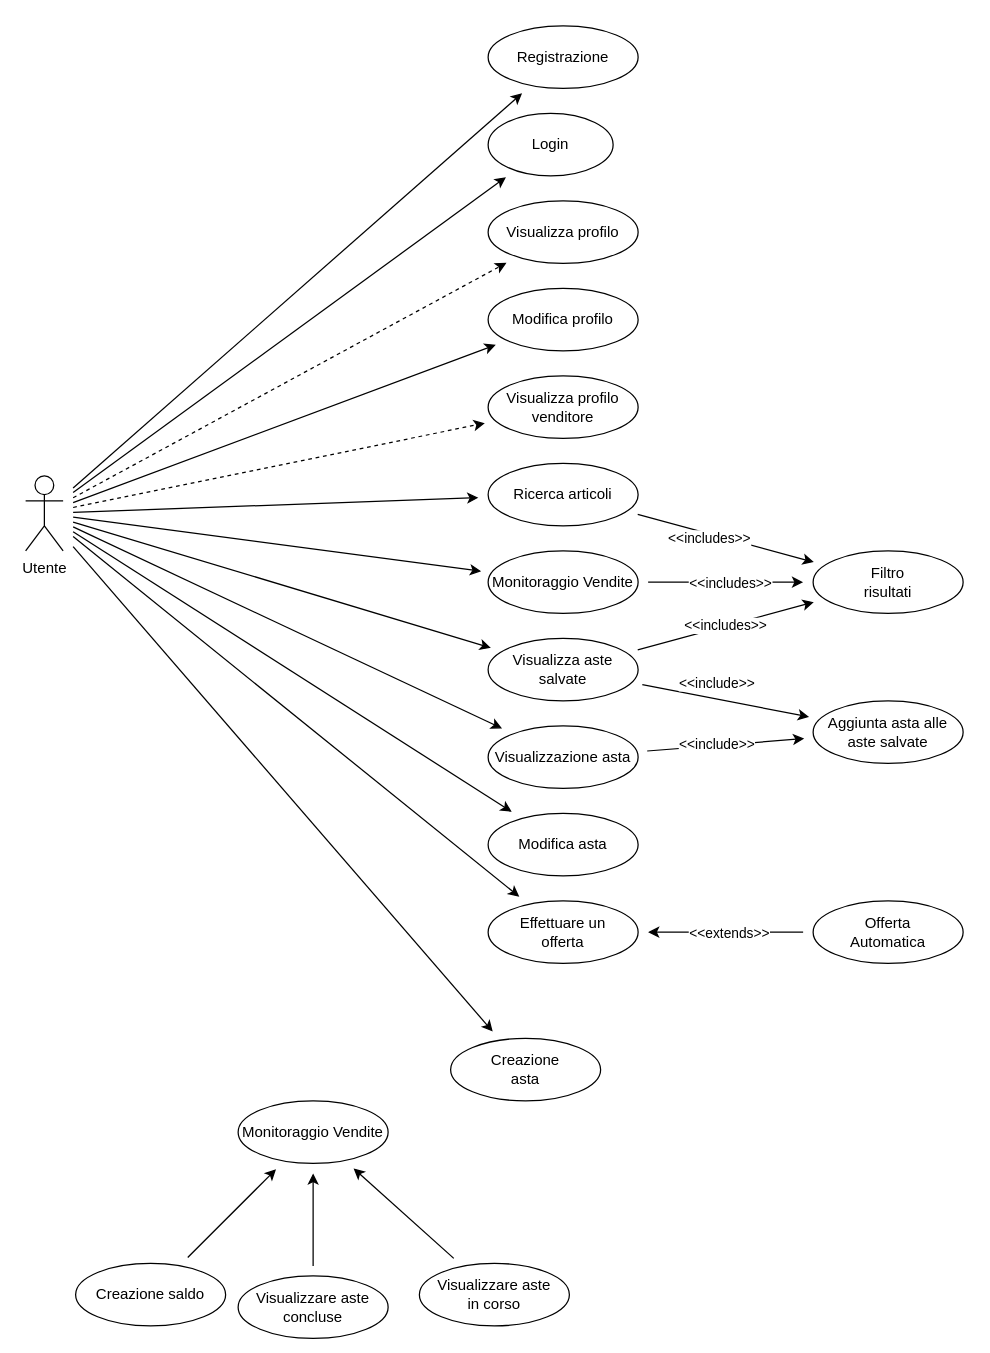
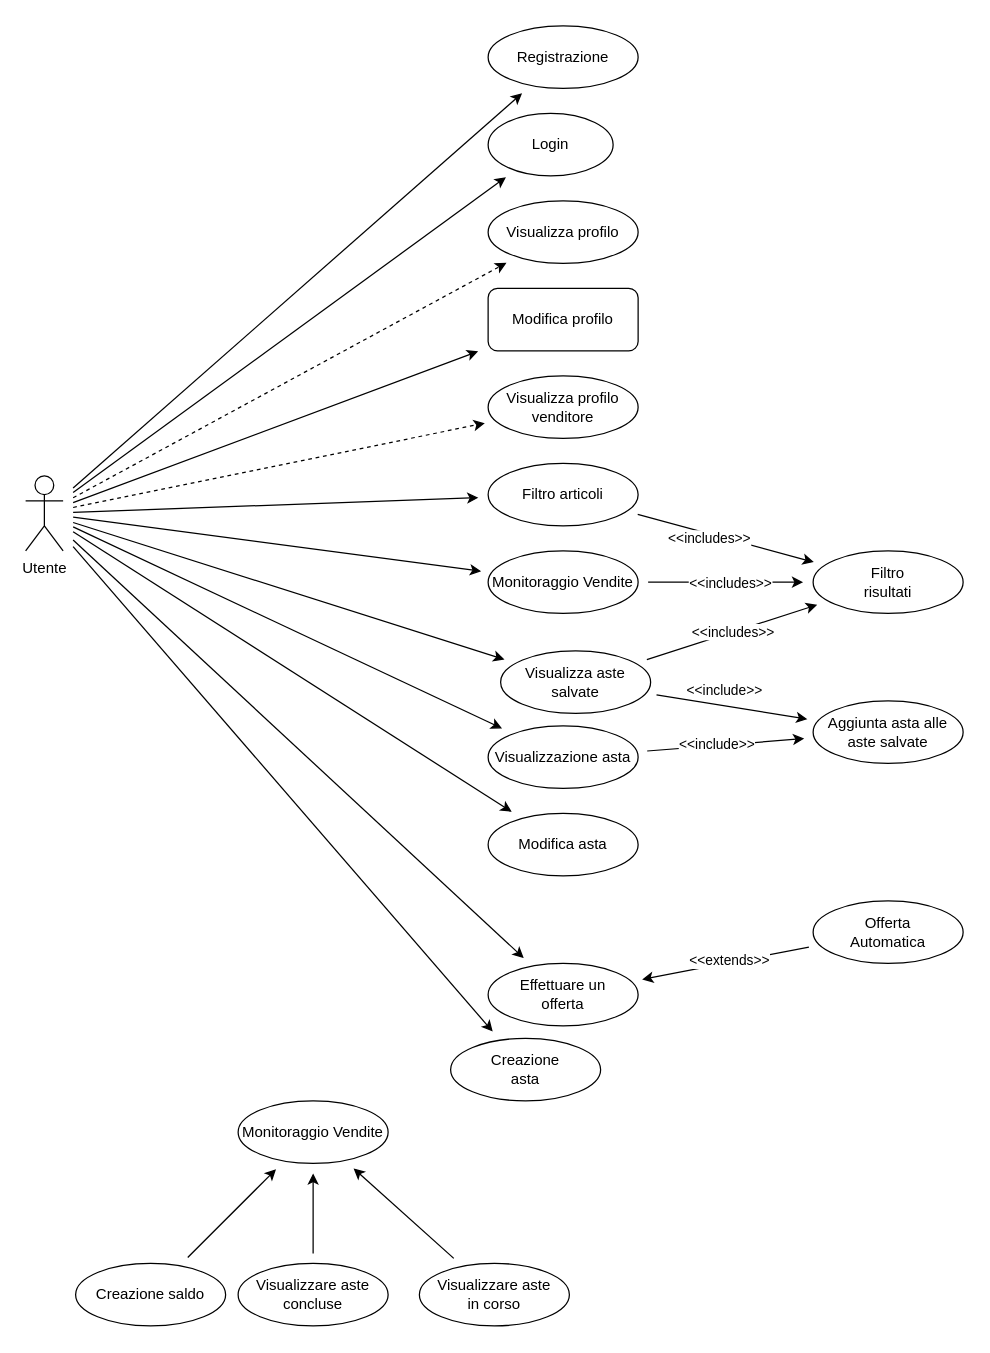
  <mxCell id="0" />
  <mxCell id="1" parent="0" />
  <mxCell id="2" style="rounded=0;orthogonalLoop=1;jettySize=auto;html=1;targetPerimeterSpacing=8;sourcePerimeterSpacing=8;" edge="1" parent="1" source="14" target="15"><mxGeometry relative="1" as="geometry" /></mxCell>
  <mxCell id="3" style="edgeStyle=none;shape=connector;rounded=0;orthogonalLoop=1;jettySize=auto;html=1;labelBackgroundColor=default;strokeColor=default;align=center;verticalAlign=middle;fontFamily=Helvetica;fontSize=11;fontColor=default;endArrow=classic;sourcePerimeterSpacing=8;targetPerimeterSpacing=8;" edge="1" parent="1" source="14" target="16"><mxGeometry relative="1" as="geometry" /></mxCell>
  <mxCell id="4" style="edgeStyle=none;shape=connector;rounded=0;orthogonalLoop=1;jettySize=auto;html=1;labelBackgroundColor=default;strokeColor=default;align=center;verticalAlign=middle;fontFamily=Helvetica;fontSize=11;fontColor=default;endArrow=classic;sourcePerimeterSpacing=8;targetPerimeterSpacing=8;" edge="1" parent="1" source="14" target="19"><mxGeometry relative="1" as="geometry" /></mxCell>
  <mxCell id="5" style="edgeStyle=none;shape=connector;rounded=0;orthogonalLoop=1;jettySize=auto;html=1;labelBackgroundColor=default;strokeColor=default;align=center;verticalAlign=middle;fontFamily=Helvetica;fontSize=11;fontColor=default;endArrow=classic;sourcePerimeterSpacing=8;targetPerimeterSpacing=8;" edge="1" parent="1" source="14" target="20"><mxGeometry relative="1" as="geometry" /></mxCell>
  <mxCell id="6" style="edgeStyle=none;shape=connector;rounded=0;orthogonalLoop=1;jettySize=auto;html=1;labelBackgroundColor=default;strokeColor=default;align=center;verticalAlign=middle;fontFamily=Helvetica;fontSize=11;fontColor=default;endArrow=classic;sourcePerimeterSpacing=8;targetPerimeterSpacing=8;" edge="1" parent="1" source="14" target="25"><mxGeometry relative="1" as="geometry" /></mxCell>
  <mxCell id="7" style="edgeStyle=none;shape=connector;rounded=0;orthogonalLoop=1;jettySize=auto;html=1;labelBackgroundColor=default;strokeColor=default;align=center;verticalAlign=middle;fontFamily=Helvetica;fontSize=11;fontColor=default;endArrow=classic;sourcePerimeterSpacing=8;targetPerimeterSpacing=8;" edge="1" parent="1" source="14" target="31"><mxGeometry relative="1" as="geometry" /></mxCell>
  <mxCell id="8" style="edgeStyle=none;shape=connector;rounded=0;orthogonalLoop=1;jettySize=auto;html=1;labelBackgroundColor=default;strokeColor=default;align=center;verticalAlign=middle;fontFamily=Helvetica;fontSize=11;fontColor=default;endArrow=classic;sourcePerimeterSpacing=8;targetPerimeterSpacing=8;" edge="1" parent="1" source="14" target="23"><mxGeometry relative="1" as="geometry" /></mxCell>
  <mxCell id="9" style="edgeStyle=none;shape=connector;rounded=0;orthogonalLoop=1;jettySize=auto;html=1;labelBackgroundColor=default;strokeColor=default;align=center;verticalAlign=middle;fontFamily=Helvetica;fontSize=11;fontColor=default;endArrow=classic;sourcePerimeterSpacing=8;targetPerimeterSpacing=8;" edge="1" parent="1" source="14" target="39"><mxGeometry relative="1" as="geometry" /></mxCell>
  <mxCell id="10" style="edgeStyle=none;rounded=0;orthogonalLoop=1;jettySize=auto;html=1;strokeColor=default;align=center;verticalAlign=middle;fontFamily=Helvetica;fontSize=11;fontColor=default;labelBackgroundColor=default;endArrow=classic;sourcePerimeterSpacing=8;targetPerimeterSpacing=8;dashed=1;" edge="1" parent="1" source="14" target="40"><mxGeometry relative="1" as="geometry" /></mxCell>
  <mxCell id="11" style="edgeStyle=none;rounded=0;orthogonalLoop=1;jettySize=auto;html=1;strokeColor=default;align=center;verticalAlign=middle;fontFamily=Helvetica;fontSize=11;fontColor=default;labelBackgroundColor=default;endArrow=classic;sourcePerimeterSpacing=8;targetPerimeterSpacing=8;" edge="1" parent="1" source="14" target="41"><mxGeometry relative="1" as="geometry" /></mxCell>
  <mxCell id="12" style="edgeStyle=none;rounded=0;orthogonalLoop=1;jettySize=auto;html=1;strokeColor=default;align=center;verticalAlign=middle;fontFamily=Helvetica;fontSize=11;fontColor=default;labelBackgroundColor=default;endArrow=classic;sourcePerimeterSpacing=8;targetPerimeterSpacing=8;dashed=1;" edge="1" parent="1" source="14" target="42"><mxGeometry relative="1" as="geometry" /></mxCell>
  <mxCell id="13" style="edgeStyle=none;rounded=0;orthogonalLoop=1;jettySize=auto;html=1;strokeColor=default;align=center;verticalAlign=middle;fontFamily=Helvetica;fontSize=11;fontColor=default;labelBackgroundColor=default;endArrow=classic;sourcePerimeterSpacing=8;targetPerimeterSpacing=8;" edge="1" parent="1" source="14" target="46"><mxGeometry relative="1" as="geometry" /></mxCell>
  <mxCell id="14" value="Utente" style="shape=umlActor;verticalLabelPosition=bottom;verticalAlign=top;html=1;outlineConnect=0;" vertex="1" parent="1"><mxGeometry x="20" y="380" width="30" height="60" as="geometry" /></mxCell>
  <mxCell id="15" value="Registrazione" style="ellipse;whiteSpace=wrap;html=1;" vertex="1" parent="1"><mxGeometry x="390" y="20" width="120" height="50" as="geometry" /></mxCell>
  <mxCell id="16" value="Login" style="ellipse;whiteSpace=wrap;html=1;" vertex="1" parent="1"><mxGeometry x="390" y="90" width="100" height="50" as="geometry" /></mxCell>
  <mxCell id="17" style="edgeStyle=none;rounded=0;orthogonalLoop=1;jettySize=auto;html=1;strokeColor=default;align=center;verticalAlign=middle;fontFamily=Helvetica;fontSize=11;fontColor=default;labelBackgroundColor=default;endArrow=classic;sourcePerimeterSpacing=8;targetPerimeterSpacing=8;" edge="1" parent="1" source="19" target="47"><mxGeometry relative="1" as="geometry" /></mxCell>
  <mxCell id="18" value="&amp;lt;&amp;lt;include&amp;gt;&amp;gt;" style="edgeLabel;html=1;align=center;verticalAlign=middle;resizable=0;points=[];fontFamily=Helvetica;fontSize=11;fontColor=default;labelBackgroundColor=default;" connectable="0" vertex="1" parent="17"><mxGeometry x="-0.111" y="1" relative="1" as="geometry"><mxPoint as="offset" /></mxGeometry></mxCell>
  <mxCell id="19" value="Visualizzazione asta" style="ellipse;whiteSpace=wrap;html=1;" vertex="1" parent="1"><mxGeometry x="390" y="580" width="120" height="50" as="geometry" /></mxCell>
- <mxCell id="20" value="Effettuare un &lt;br&gt;offerta" style="ellipse;whiteSpace=wrap;html=1;" vertex="1" parent="1"><mxGeometry x="390" y="720" width="120" height="50" as="geometry" /></mxCell>
+ <mxCell id="20" value="Effettuare un &lt;br&gt;offerta" style="ellipse;whiteSpace=wrap;html=1;" vertex="1" parent="1"><mxGeometry x="390" y="770" width="120" height="50" as="geometry" /></mxCell>
  <mxCell id="21" style="edgeStyle=none;shape=connector;rounded=0;orthogonalLoop=1;jettySize=auto;html=1;labelBackgroundColor=default;strokeColor=default;align=center;verticalAlign=middle;fontFamily=Helvetica;fontSize=11;fontColor=default;endArrow=classic;sourcePerimeterSpacing=8;targetPerimeterSpacing=8;" edge="1" parent="1" source="23" target="24"><mxGeometry relative="1" as="geometry" /></mxCell>
  <mxCell id="22" value="&amp;lt;&amp;lt;includes&amp;gt;&amp;gt;" style="edgeLabel;html=1;align=center;verticalAlign=middle;resizable=0;points=[];fontSize=11;fontFamily=Helvetica;fontColor=default;" connectable="0" vertex="1" parent="21"><mxGeometry x="-0.174" y="-3" relative="1" as="geometry"><mxPoint as="offset" /></mxGeometry></mxCell>
- <mxCell id="23" value="Ricerca articoli" style="ellipse;whiteSpace=wrap;html=1;" vertex="1" parent="1"><mxGeometry x="390" y="370" width="120" height="50" as="geometry" /></mxCell>
+ <mxCell id="23" value="Filtro articoli" style="ellipse;whiteSpace=wrap;html=1;" vertex="1" parent="1"><mxGeometry x="390" y="370" width="120" height="50" as="geometry" /></mxCell>
  <mxCell id="24" value="Filtro&lt;br&gt;risultati" style="ellipse;whiteSpace=wrap;html=1;" vertex="1" parent="1"><mxGeometry x="650" y="440" width="120" height="50" as="geometry" /></mxCell>
  <mxCell id="25" value="Creazione&lt;br&gt;asta" style="ellipse;whiteSpace=wrap;html=1;" vertex="1" parent="1"><mxGeometry x="360" y="830" width="120" height="50" as="geometry" /></mxCell>
  <mxCell id="26" style="edgeStyle=none;rounded=0;orthogonalLoop=1;jettySize=auto;html=1;strokeColor=default;align=center;verticalAlign=middle;fontFamily=Helvetica;fontSize=11;fontColor=default;labelBackgroundColor=default;endArrow=classic;sourcePerimeterSpacing=8;targetPerimeterSpacing=8;" edge="1" parent="1" source="28" target="20"><mxGeometry relative="1" as="geometry" /></mxCell>
  <mxCell id="27" value="&amp;lt;&amp;lt;extends&amp;gt;&amp;gt;" style="edgeLabel;html=1;align=center;verticalAlign=middle;resizable=0;points=[];fontFamily=Helvetica;fontSize=11;fontColor=default;labelBackgroundColor=default;" connectable="0" vertex="1" parent="26"><mxGeometry x="-0.154" y="1" relative="1" as="geometry"><mxPoint x="-8" y="-1" as="offset" /></mxGeometry></mxCell>
  <mxCell id="28" value="Offerta&lt;br&gt;Automatica" style="ellipse;whiteSpace=wrap;html=1;" vertex="1" parent="1"><mxGeometry x="650" y="720" width="120" height="50" as="geometry" /></mxCell>
  <mxCell id="29" style="edgeStyle=none;rounded=0;orthogonalLoop=1;jettySize=auto;html=1;strokeColor=default;align=center;verticalAlign=middle;fontFamily=Helvetica;fontSize=11;fontColor=default;labelBackgroundColor=default;endArrow=classic;sourcePerimeterSpacing=8;targetPerimeterSpacing=8;" edge="1" parent="1" source="31" target="24"><mxGeometry relative="1" as="geometry" /></mxCell>
  <mxCell id="30" value="&amp;lt;&amp;lt;includes&amp;gt;&amp;gt;" style="edgeLabel;html=1;align=center;verticalAlign=middle;resizable=0;points=[];fontSize=11;fontFamily=Helvetica;fontColor=default;" connectable="0" vertex="1" parent="29"><mxGeometry x="0.042" relative="1" as="geometry"><mxPoint as="offset" /></mxGeometry></mxCell>
  <mxCell id="31" value="Monitoraggio Vendite" style="ellipse;whiteSpace=wrap;html=1;" vertex="1" parent="1"><mxGeometry x="390" y="440" width="120" height="50" as="geometry" /></mxCell>
  <mxCell id="32" value="Monitoraggio Vendite" style="ellipse;whiteSpace=wrap;html=1;" vertex="1" parent="1"><mxGeometry x="190" y="880" width="120" height="50" as="geometry" /></mxCell>
  <mxCell id="33" style="edgeStyle=none;rounded=0;orthogonalLoop=1;jettySize=auto;html=1;strokeColor=default;align=center;verticalAlign=middle;fontFamily=Helvetica;fontSize=11;fontColor=default;labelBackgroundColor=default;endArrow=classic;sourcePerimeterSpacing=8;targetPerimeterSpacing=8;" edge="1" parent="1" source="34" target="32"><mxGeometry relative="1" as="geometry" /></mxCell>
- <mxCell id="34" value="Visualizzare aste&lt;br&gt;concluse" style="ellipse;whiteSpace=wrap;html=1;" vertex="1" parent="1"><mxGeometry x="190" y="1020" width="120" height="50" as="geometry" /></mxCell>
+ <mxCell id="34" value="Visualizzare aste&lt;br&gt;concluse" style="ellipse;whiteSpace=wrap;html=1;" vertex="1" parent="1"><mxGeometry x="190" y="1010" width="120" height="50" as="geometry" /></mxCell>
  <mxCell id="35" style="edgeStyle=none;rounded=0;orthogonalLoop=1;jettySize=auto;html=1;strokeColor=default;align=center;verticalAlign=middle;fontFamily=Helvetica;fontSize=11;fontColor=default;labelBackgroundColor=default;endArrow=classic;sourcePerimeterSpacing=8;targetPerimeterSpacing=8;" edge="1" parent="1" source="36" target="32"><mxGeometry relative="1" as="geometry" /></mxCell>
  <mxCell id="36" value="Visualizzare aste&lt;br&gt;in corso" style="ellipse;whiteSpace=wrap;html=1;" vertex="1" parent="1"><mxGeometry x="335" y="1010" width="120" height="50" as="geometry" /></mxCell>
  <mxCell id="37" style="edgeStyle=none;rounded=0;orthogonalLoop=1;jettySize=auto;html=1;strokeColor=default;align=center;verticalAlign=middle;fontFamily=Helvetica;fontSize=11;fontColor=default;labelBackgroundColor=default;endArrow=classic;sourcePerimeterSpacing=8;targetPerimeterSpacing=8;" edge="1" parent="1" source="38" target="32"><mxGeometry relative="1" as="geometry" /></mxCell>
  <mxCell id="38" value="Creazione saldo" style="ellipse;whiteSpace=wrap;html=1;" vertex="1" parent="1"><mxGeometry x="60" y="1010" width="120" height="50" as="geometry" /></mxCell>
  <mxCell id="39" value="Modifica asta" style="ellipse;whiteSpace=wrap;html=1;" vertex="1" parent="1"><mxGeometry x="390" y="650" width="120" height="50" as="geometry" /></mxCell>
  <mxCell id="40" value="Visualizza profilo" style="ellipse;whiteSpace=wrap;html=1;" vertex="1" parent="1"><mxGeometry x="390" y="160" width="120" height="50" as="geometry" /></mxCell>
- <mxCell id="41" value="Modifica profilo" style="ellipse;whiteSpace=wrap;html=1;" vertex="1" parent="1"><mxGeometry x="390" y="230" width="120" height="50" as="geometry" /></mxCell>
+ <mxCell id="41" value="Modifica profilo" style="whiteSpace=wrap;html=1;rounded=1;" vertex="1" parent="1"><mxGeometry x="390" y="230" width="120" height="50" as="geometry" /></mxCell>
  <mxCell id="42" value="Visualizza profilo venditore" style="ellipse;whiteSpace=wrap;html=1;" vertex="1" parent="1"><mxGeometry x="390" y="300" width="120" height="50" as="geometry" /></mxCell>
  <mxCell id="43" style="edgeStyle=none;rounded=0;orthogonalLoop=1;jettySize=auto;html=1;strokeColor=default;align=center;verticalAlign=middle;fontFamily=Helvetica;fontSize=11;fontColor=default;labelBackgroundColor=default;endArrow=classic;sourcePerimeterSpacing=8;targetPerimeterSpacing=8;" edge="1" parent="1" source="46" target="47"><mxGeometry relative="1" as="geometry" /></mxCell>
  <mxCell id="44" value="&amp;lt;&amp;lt;include&amp;gt;&amp;gt;" style="edgeLabel;html=1;align=center;verticalAlign=middle;resizable=0;points=[];fontFamily=Helvetica;fontSize=11;fontColor=default;labelBackgroundColor=default;" connectable="0" vertex="1" parent="43"><mxGeometry x="-0.312" y="3" relative="1" as="geometry"><mxPoint x="12" y="-7" as="offset" /></mxGeometry></mxCell>
  <mxCell id="45" value="&amp;lt;&amp;lt;includes&amp;gt;&amp;gt;" style="edgeStyle=none;rounded=0;orthogonalLoop=1;jettySize=auto;html=1;strokeColor=default;align=center;verticalAlign=middle;fontFamily=Helvetica;fontSize=11;fontColor=default;labelBackgroundColor=default;endArrow=classic;sourcePerimeterSpacing=8;targetPerimeterSpacing=8;" edge="1" parent="1" source="46" target="24"><mxGeometry relative="1" as="geometry" /></mxCell>
- <mxCell id="46" value="Visualizza aste salvate" style="ellipse;whiteSpace=wrap;html=1;" vertex="1" parent="1"><mxGeometry x="390" y="510" width="120" height="50" as="geometry" /></mxCell>
+ <mxCell id="46" value="Visualizza aste salvate" style="ellipse;whiteSpace=wrap;html=1;" vertex="1" parent="1"><mxGeometry x="400" y="520" width="120" height="50" as="geometry" /></mxCell>
  <mxCell id="47" value="Aggiunta asta alle aste salvate" style="ellipse;whiteSpace=wrap;html=1;" vertex="1" parent="1"><mxGeometry x="650" y="560" width="120" height="50" as="geometry" /></mxCell>
